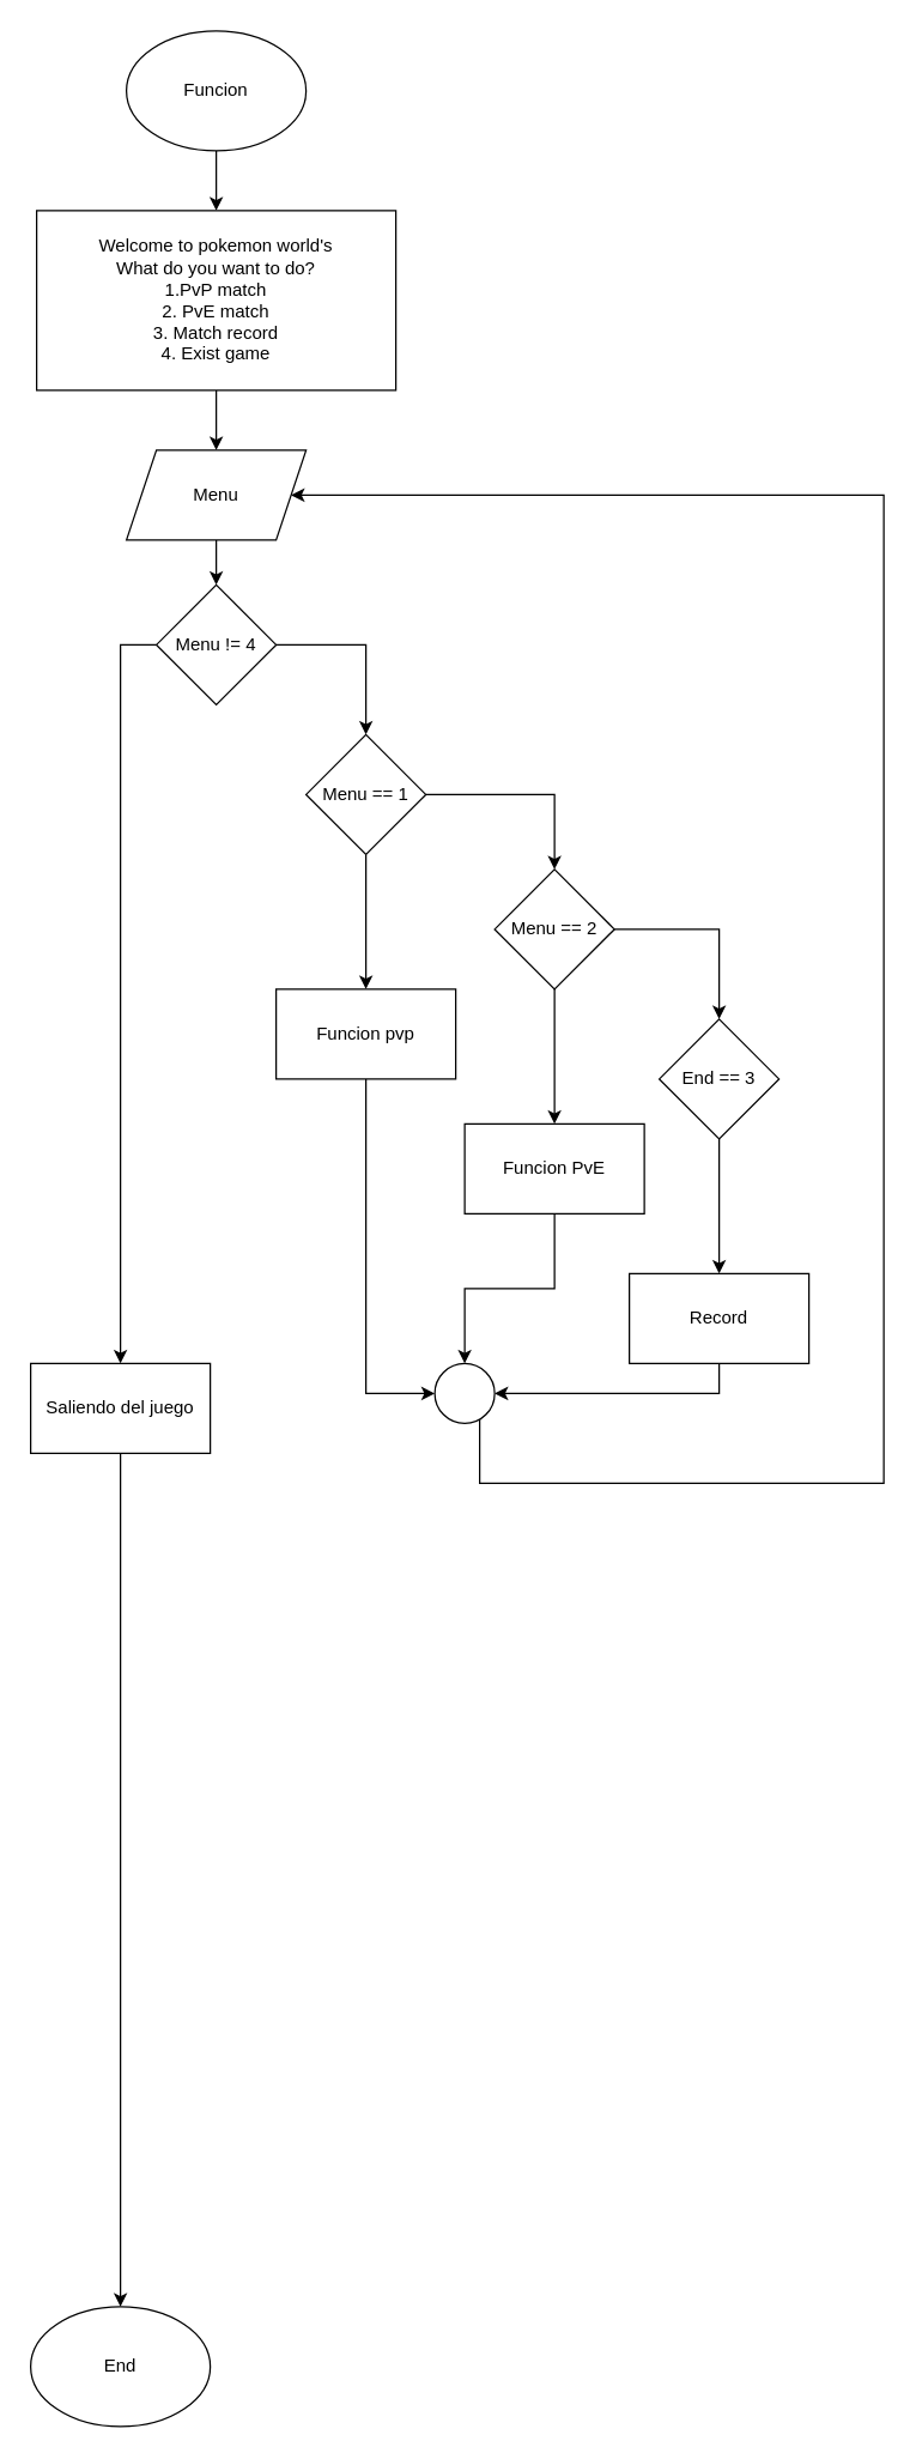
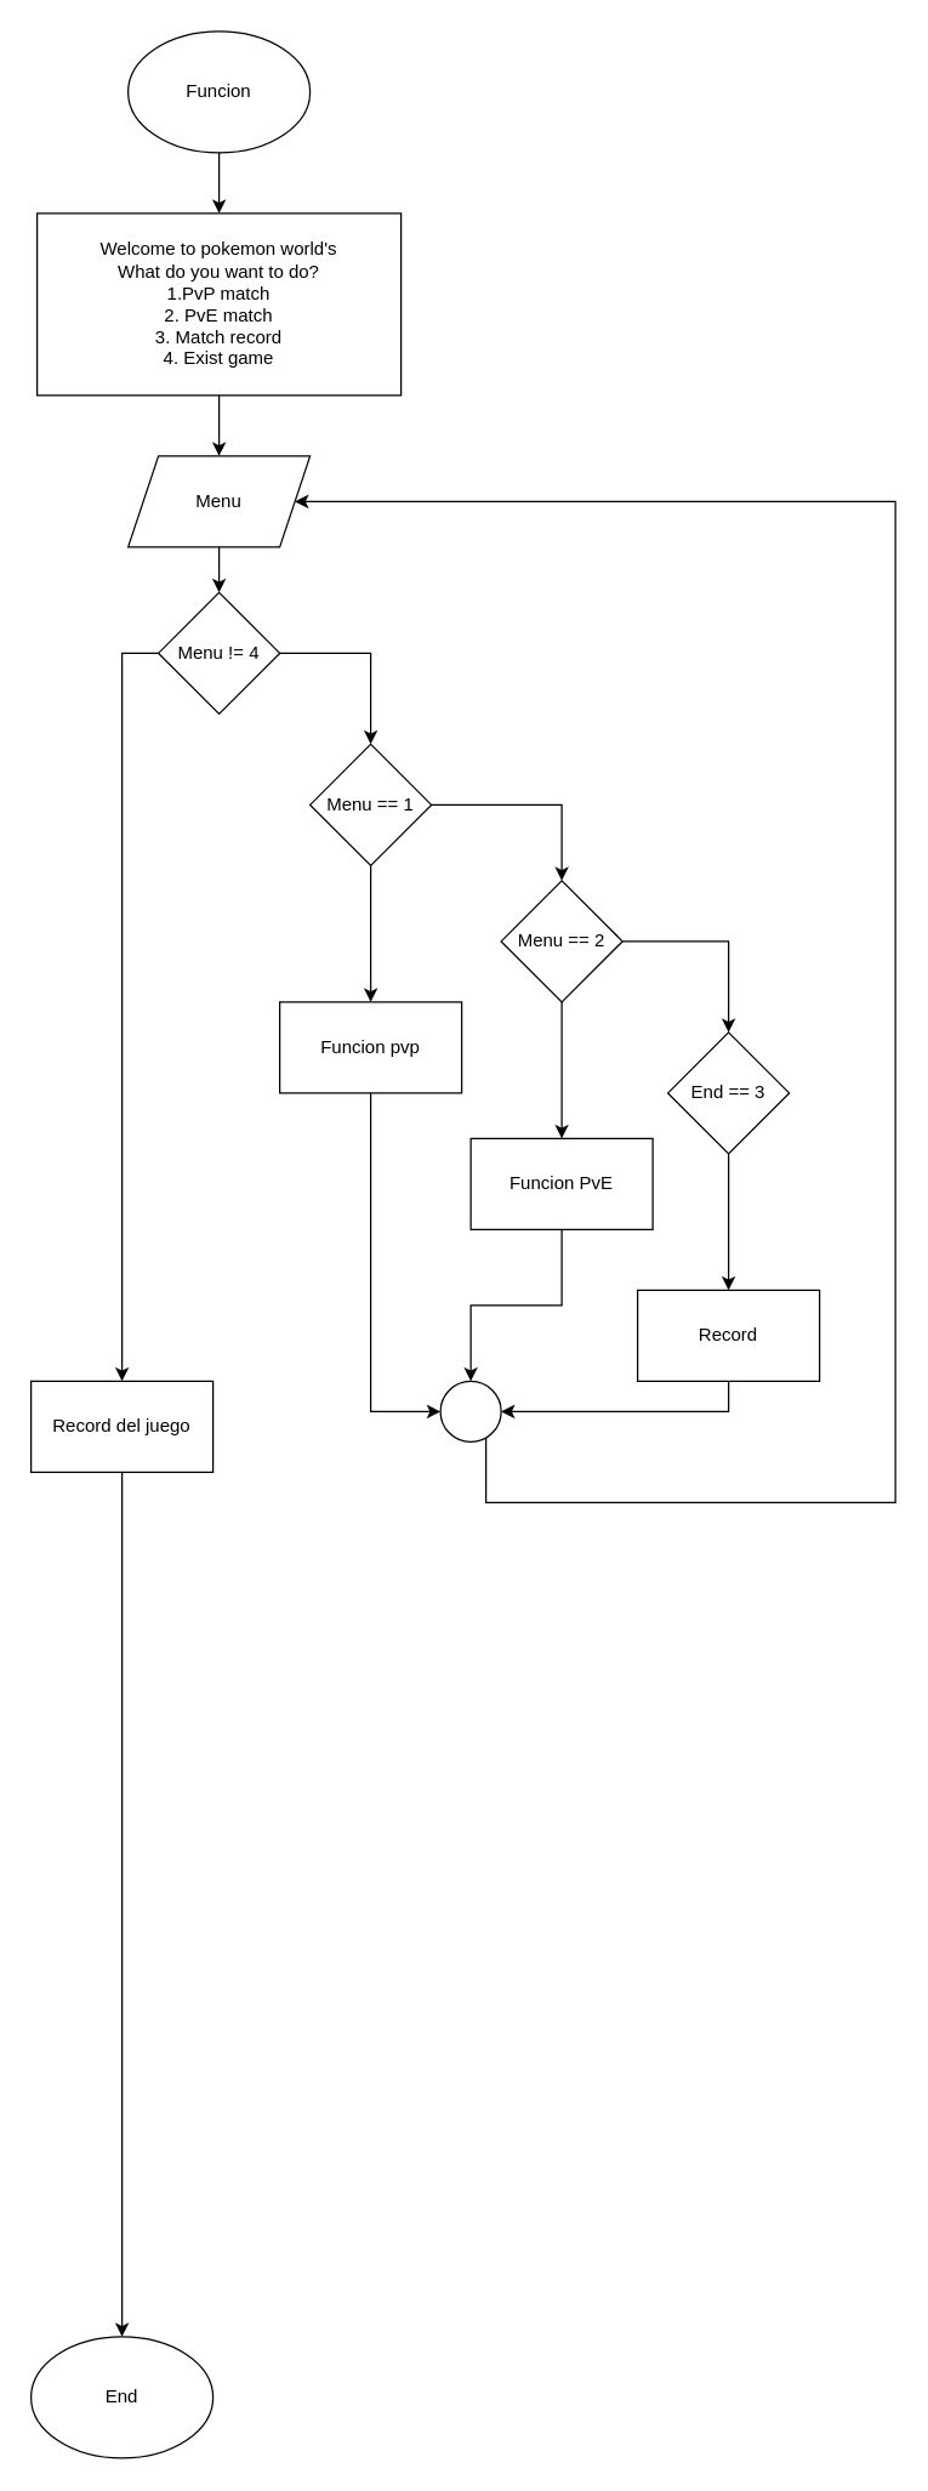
  <mxCell id="0" />
  <mxCell id="1" parent="0" />
  <mxCell id="2" value="" style="edgeStyle=orthogonalEdgeStyle;rounded=0;orthogonalLoop=1;jettySize=auto;html=1;" edge="1" parent="1" source="3" target="6"><mxGeometry relative="1" as="geometry" /></mxCell>
  <mxCell id="3" value="Funcion" style="ellipse;whiteSpace=wrap;html=1;" vertex="1" parent="1"><mxGeometry x="84" y="20" width="120" height="80" as="geometry" /></mxCell>
  <mxCell id="4" value="End" style="ellipse;whiteSpace=wrap;html=1;" vertex="1" parent="1"><mxGeometry x="20" y="1540" width="120" height="80" as="geometry" /></mxCell>
  <mxCell id="5" value="" style="edgeStyle=orthogonalEdgeStyle;rounded=0;orthogonalLoop=1;jettySize=auto;html=1;" edge="1" parent="1" source="6" target="8"><mxGeometry relative="1" as="geometry" /></mxCell>
  <mxCell id="6" value="Welcome to pokemon world's&lt;br&gt;What do you want to do?&lt;br&gt;1.PvP match&lt;br&gt;2. PvE match&lt;br&gt;3. Match record&lt;br&gt;4. Exist game" style="rounded=0;whiteSpace=wrap;html=1;" vertex="1" parent="1"><mxGeometry x="24" y="140" width="240" height="120" as="geometry" /></mxCell>
  <mxCell id="7" value="" style="edgeStyle=orthogonalEdgeStyle;rounded=0;orthogonalLoop=1;jettySize=auto;html=1;" edge="1" parent="1" source="8" target="11"><mxGeometry relative="1" as="geometry" /></mxCell>
  <mxCell id="8" value="Menu" style="shape=parallelogram;perimeter=parallelogramPerimeter;whiteSpace=wrap;html=1;fixedSize=1;rounded=0;" vertex="1" parent="1"><mxGeometry x="84" y="300" width="120" height="60" as="geometry" /></mxCell>
  <mxCell id="9" value="" style="edgeStyle=orthogonalEdgeStyle;rounded=0;orthogonalLoop=1;jettySize=auto;html=1;" edge="1" parent="1" source="11" target="14"><mxGeometry relative="1" as="geometry" /></mxCell>
  <mxCell id="10" style="edgeStyle=orthogonalEdgeStyle;rounded=0;orthogonalLoop=1;jettySize=auto;html=1;entryX=0.5;entryY=0;entryDx=0;entryDy=0;" edge="1" parent="1" source="11" target="29"><mxGeometry relative="1" as="geometry"><Array as="points"><mxPoint x="80" y="430" /></Array></mxGeometry></mxCell>
  <mxCell id="11" value="Menu != 4" style="rhombus;whiteSpace=wrap;html=1;" vertex="1" parent="1"><mxGeometry x="104" y="390" width="80" height="80" as="geometry" /></mxCell>
  <mxCell id="12" value="" style="edgeStyle=orthogonalEdgeStyle;rounded=0;orthogonalLoop=1;jettySize=auto;html=1;" edge="1" parent="1" source="14" target="17"><mxGeometry relative="1" as="geometry" /></mxCell>
  <mxCell id="13" value="" style="edgeStyle=orthogonalEdgeStyle;rounded=0;orthogonalLoop=1;jettySize=auto;html=1;" edge="1" parent="1" source="14" target="21"><mxGeometry relative="1" as="geometry" /></mxCell>
  <mxCell id="14" value="Menu == 1" style="rhombus;whiteSpace=wrap;html=1;" vertex="1" parent="1"><mxGeometry x="204" y="490" width="80" height="80" as="geometry" /></mxCell>
  <mxCell id="15" value="" style="edgeStyle=orthogonalEdgeStyle;rounded=0;orthogonalLoop=1;jettySize=auto;html=1;" edge="1" parent="1" source="17" target="19"><mxGeometry relative="1" as="geometry" /></mxCell>
  <mxCell id="16" value="" style="edgeStyle=orthogonalEdgeStyle;rounded=0;orthogonalLoop=1;jettySize=auto;html=1;" edge="1" parent="1" source="17" target="23"><mxGeometry relative="1" as="geometry" /></mxCell>
  <mxCell id="17" value="Menu == 2" style="rhombus;whiteSpace=wrap;html=1;" vertex="1" parent="1"><mxGeometry x="330" y="580" width="80" height="80" as="geometry" /></mxCell>
  <mxCell id="18" value="" style="edgeStyle=orthogonalEdgeStyle;rounded=0;orthogonalLoop=1;jettySize=auto;html=1;" edge="1" parent="1" source="19" target="25"><mxGeometry relative="1" as="geometry" /></mxCell>
  <mxCell id="19" value="End == 3" style="rhombus;whiteSpace=wrap;html=1;" vertex="1" parent="1"><mxGeometry x="440" y="680" width="80" height="80" as="geometry" /></mxCell>
  <mxCell id="20" style="edgeStyle=orthogonalEdgeStyle;rounded=0;orthogonalLoop=1;jettySize=auto;html=1;entryX=0;entryY=0.5;entryDx=0;entryDy=0;" edge="1" parent="1" source="21" target="27"><mxGeometry relative="1" as="geometry" /></mxCell>
  <mxCell id="21" value="Funcion pvp" style="whiteSpace=wrap;html=1;" vertex="1" parent="1"><mxGeometry x="184" y="660" width="120" height="60" as="geometry" /></mxCell>
  <mxCell id="22" style="edgeStyle=orthogonalEdgeStyle;rounded=0;orthogonalLoop=1;jettySize=auto;html=1;entryX=0.5;entryY=0;entryDx=0;entryDy=0;" edge="1" parent="1" source="23" target="27"><mxGeometry relative="1" as="geometry" /></mxCell>
  <mxCell id="23" value="Funcion PvE" style="whiteSpace=wrap;html=1;" vertex="1" parent="1"><mxGeometry x="310" y="750" width="120" height="60" as="geometry" /></mxCell>
  <mxCell id="24" style="edgeStyle=orthogonalEdgeStyle;rounded=0;orthogonalLoop=1;jettySize=auto;html=1;entryX=1;entryY=0.5;entryDx=0;entryDy=0;" edge="1" parent="1" source="25" target="27"><mxGeometry relative="1" as="geometry"><Array as="points"><mxPoint x="480" y="930" /></Array></mxGeometry></mxCell>
  <mxCell id="25" value="Record" style="whiteSpace=wrap;html=1;" vertex="1" parent="1"><mxGeometry x="420" y="850" width="120" height="60" as="geometry" /></mxCell>
  <mxCell id="26" style="edgeStyle=orthogonalEdgeStyle;rounded=0;orthogonalLoop=1;jettySize=auto;html=1;entryX=1;entryY=0.5;entryDx=0;entryDy=0;" edge="1" parent="1" source="27" target="8"><mxGeometry relative="1" as="geometry"><Array as="points"><mxPoint x="320" y="990" /><mxPoint x="590" y="990" /><mxPoint x="590" y="330" /></Array></mxGeometry></mxCell>
  <mxCell id="27" value="" style="ellipse;whiteSpace=wrap;html=1;aspect=fixed;" vertex="1" parent="1"><mxGeometry x="290" y="910" width="40" height="40" as="geometry" /></mxCell>
  <mxCell id="28" style="edgeStyle=orthogonalEdgeStyle;rounded=0;orthogonalLoop=1;jettySize=auto;html=1;" edge="1" parent="1" source="29" target="4"><mxGeometry relative="1" as="geometry" /></mxCell>
- <mxCell id="29" value="Saliendo del juego" style="rounded=0;whiteSpace=wrap;html=1;" vertex="1" parent="1"><mxGeometry x="20" y="910" width="120" height="60" as="geometry" /></mxCell>
+ <mxCell id="29" value="Record del juego" style="rounded=0;whiteSpace=wrap;html=1;" vertex="1" parent="1"><mxGeometry x="20" y="910" width="120" height="60" as="geometry" /></mxCell>
